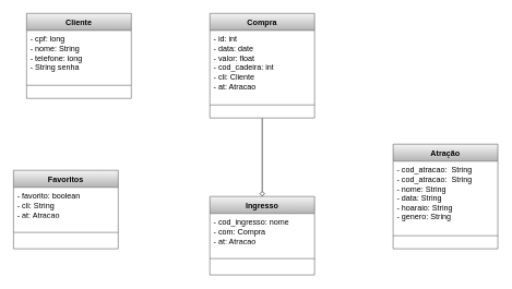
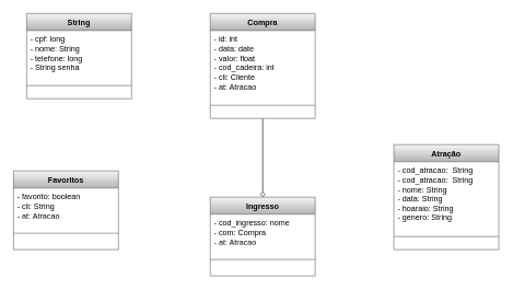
  <mxCell id="0" />
  <mxCell id="1" parent="0" />
  <mxCell id="2" value="Atração" style="swimlane;fontStyle=1;align=center;verticalAlign=top;childLayout=stackLayout;horizontal=1;startSize=26;horizontalStack=0;resizeParent=1;resizeParentMax=0;resizeLast=0;collapsible=1;marginBottom=0;whiteSpace=wrap;html=1;fillColor=#f5f5f5;gradientColor=#b3b3b3;strokeColor=#666666;" vertex="1" parent="1"><mxGeometry x="600" y="220" width="160" height="160" as="geometry" /></mxCell>
  <mxCell id="3" value="- cod_atracao:&amp;nbsp; String&lt;br&gt;- cod_atracao:&amp;nbsp; String&lt;br&gt;- nome: String&lt;br&gt;- data: String&lt;br&gt;- hoaraio: String&amp;nbsp;&lt;br&gt;- genero: String" style="text;strokeColor=none;fillColor=none;align=left;verticalAlign=top;spacingLeft=4;spacingRight=4;overflow=hidden;rotatable=0;points=[[0,0.5],[1,0.5]];portConstraint=eastwest;whiteSpace=wrap;html=1;" vertex="1" parent="2"><mxGeometry y="26" width="160" height="94" as="geometry" /></mxCell>
  <mxCell id="4" value="" style="line;strokeWidth=1;fillColor=none;align=left;verticalAlign=middle;spacingTop=-1;spacingLeft=3;spacingRight=3;rotatable=0;labelPosition=right;points=[];portConstraint=eastwest;strokeColor=inherit;" vertex="1" parent="2"><mxGeometry y="120" width="160" height="40" as="geometry" /></mxCell>
- <mxCell id="5" value="Cliente" style="swimlane;fontStyle=1;align=center;verticalAlign=top;childLayout=stackLayout;horizontal=1;startSize=26;horizontalStack=0;resizeParent=1;resizeParentMax=0;resizeLast=0;collapsible=1;marginBottom=0;whiteSpace=wrap;html=1;fillColor=#f5f5f5;gradientColor=#b3b3b3;strokeColor=#666666;" vertex="1" parent="1"><mxGeometry x="40" y="20" width="160" height="130" as="geometry" /></mxCell>
+ <mxCell id="5" value="String" style="swimlane;fontStyle=1;align=center;verticalAlign=top;childLayout=stackLayout;horizontal=1;startSize=26;horizontalStack=0;resizeParent=1;resizeParentMax=0;resizeLast=0;collapsible=1;marginBottom=0;whiteSpace=wrap;html=1;fillColor=#f5f5f5;gradientColor=#b3b3b3;strokeColor=#666666;" vertex="1" parent="1"><mxGeometry x="40" y="20" width="160" height="130" as="geometry" /></mxCell>
  <mxCell id="6" value="&lt;div&gt;- cpf: long&lt;/div&gt;&lt;div&gt;- nome: String&lt;/div&gt;&lt;div&gt;&lt;span style=&quot;background-color: initial;&quot;&gt;- telefone: long&lt;/span&gt;&lt;/div&gt;&lt;div&gt;&lt;span style=&quot;&quot;&gt;- String senha&lt;/span&gt;&lt;/div&gt;" style="text;strokeColor=none;fillColor=none;align=left;verticalAlign=top;spacingLeft=4;spacingRight=4;overflow=hidden;rotatable=0;points=[[0,0.5],[1,0.5]];portConstraint=eastwest;whiteSpace=wrap;html=1;" vertex="1" parent="5"><mxGeometry y="26" width="160" height="64" as="geometry" /></mxCell>
  <mxCell id="7" value="" style="line;strokeWidth=1;fillColor=none;align=left;verticalAlign=middle;spacingTop=-1;spacingLeft=3;spacingRight=3;rotatable=0;labelPosition=right;points=[];portConstraint=eastwest;strokeColor=inherit;" vertex="1" parent="5"><mxGeometry y="90" width="160" height="40" as="geometry" /></mxCell>
  <mxCell id="8" value="Favoritos" style="swimlane;fontStyle=1;align=center;verticalAlign=top;childLayout=stackLayout;horizontal=1;startSize=26;horizontalStack=0;resizeParent=1;resizeParentMax=0;resizeLast=0;collapsible=1;marginBottom=0;whiteSpace=wrap;html=1;fillColor=#f5f5f5;gradientColor=#b3b3b3;strokeColor=#666666;" vertex="1" parent="1"><mxGeometry x="20" y="260" width="160" height="120" as="geometry" /></mxCell>
  <mxCell id="9" value="&lt;div&gt;- favorito: boolean&lt;/div&gt;&lt;div&gt;- cli: String&lt;span style=&quot;&quot;&gt;&lt;/span&gt;&lt;/div&gt;&lt;div&gt;&lt;span style=&quot;white-space: pre;&quot;&gt;- &lt;/span&gt;at: Atracao&lt;/div&gt;" style="text;strokeColor=none;fillColor=none;align=left;verticalAlign=top;spacingLeft=4;spacingRight=4;overflow=hidden;rotatable=0;points=[[0,0.5],[1,0.5]];portConstraint=eastwest;whiteSpace=wrap;html=1;" vertex="1" parent="8"><mxGeometry y="26" width="160" height="44" as="geometry" /></mxCell>
  <mxCell id="10" value="" style="line;strokeWidth=1;fillColor=none;align=left;verticalAlign=middle;spacingTop=-1;spacingLeft=3;spacingRight=3;rotatable=0;labelPosition=right;points=[];portConstraint=eastwest;strokeColor=inherit;" vertex="1" parent="8"><mxGeometry y="70" width="160" height="50" as="geometry" /></mxCell>
  <mxCell id="11" style="edgeStyle=orthogonalEdgeStyle;rounded=0;orthogonalLoop=1;jettySize=auto;html=1;exitX=0.5;exitY=1;exitDx=0;exitDy=0;entryX=0.5;entryY=0;entryDx=0;entryDy=0;endArrow=diamond;endFill=0;" edge="1" parent="1" source="12" target="15"><mxGeometry relative="1" as="geometry" /></mxCell>
  <mxCell id="12" value="Compra" style="swimlane;fontStyle=1;align=center;verticalAlign=top;childLayout=stackLayout;horizontal=1;startSize=26;horizontalStack=0;resizeParent=1;resizeParentMax=0;resizeLast=0;collapsible=1;marginBottom=0;whiteSpace=wrap;html=1;fillColor=#f5f5f5;gradientColor=#b3b3b3;strokeColor=#666666;" vertex="1" parent="1"><mxGeometry x="320" y="20" width="160" height="160" as="geometry" /></mxCell>
  <mxCell id="13" value="&lt;div&gt;- id: int&amp;nbsp;&lt;/div&gt;&lt;div&gt;&lt;span style=&quot;background-color: initial;&quot;&gt;- data: date&lt;/span&gt;&lt;/div&gt;&lt;div&gt;&lt;span style=&quot;&quot;&gt;&lt;/span&gt;&lt;/div&gt;&lt;div&gt;&lt;span style=&quot;white-space: pre;&quot;&gt;- &lt;/span&gt;valor: float&lt;/div&gt;&lt;div&gt;&lt;span style=&quot;white-space: pre;&quot;&gt;- &lt;/span&gt;cod_cadeira: int&lt;/div&gt;&lt;div&gt;&lt;span style=&quot;white-space: pre;&quot;&gt;- &lt;/span&gt;cli: Cliente&lt;/div&gt;&lt;div&gt;&lt;span style=&quot;background-color: initial;&quot;&gt;- at: Atracao&lt;/span&gt;&lt;/div&gt;" style="text;strokeColor=none;fillColor=none;align=left;verticalAlign=top;spacingLeft=4;spacingRight=4;overflow=hidden;rotatable=0;points=[[0,0.5],[1,0.5]];portConstraint=eastwest;whiteSpace=wrap;html=1;" vertex="1" parent="12"><mxGeometry y="26" width="160" height="94" as="geometry" /></mxCell>
  <mxCell id="14" value="" style="line;strokeWidth=1;fillColor=none;align=left;verticalAlign=middle;spacingTop=-1;spacingLeft=3;spacingRight=3;rotatable=0;labelPosition=right;points=[];portConstraint=eastwest;strokeColor=inherit;" vertex="1" parent="12"><mxGeometry y="120" width="160" height="40" as="geometry" /></mxCell>
  <mxCell id="15" value="Ingresso" style="swimlane;fontStyle=1;align=center;verticalAlign=top;childLayout=stackLayout;horizontal=1;startSize=26;horizontalStack=0;resizeParent=1;resizeParentMax=0;resizeLast=0;collapsible=1;marginBottom=0;whiteSpace=wrap;html=1;fillColor=#f5f5f5;gradientColor=#b3b3b3;strokeColor=#666666;" vertex="1" parent="1"><mxGeometry x="320" y="300" width="160" height="120" as="geometry" /></mxCell>
  <mxCell id="16" value="&lt;div&gt;- cod_ingresso: nome&lt;/div&gt;&lt;div&gt;&lt;span style=&quot;background-color: initial;&quot;&gt;- com: Compra&lt;/span&gt;&lt;br&gt;&lt;/div&gt;&lt;div&gt;&lt;span style=&quot;white-space: pre;&quot;&gt;- &lt;/span&gt;at: Atracao&lt;/div&gt;" style="text;strokeColor=none;fillColor=none;align=left;verticalAlign=top;spacingLeft=4;spacingRight=4;overflow=hidden;rotatable=0;points=[[0,0.5],[1,0.5]];portConstraint=eastwest;whiteSpace=wrap;html=1;" vertex="1" parent="15"><mxGeometry y="26" width="160" height="44" as="geometry" /></mxCell>
  <mxCell id="17" value="" style="line;strokeWidth=1;fillColor=none;align=left;verticalAlign=middle;spacingTop=-1;spacingLeft=3;spacingRight=3;rotatable=0;labelPosition=right;points=[];portConstraint=eastwest;strokeColor=inherit;" vertex="1" parent="15"><mxGeometry y="70" width="160" height="50" as="geometry" /></mxCell>
